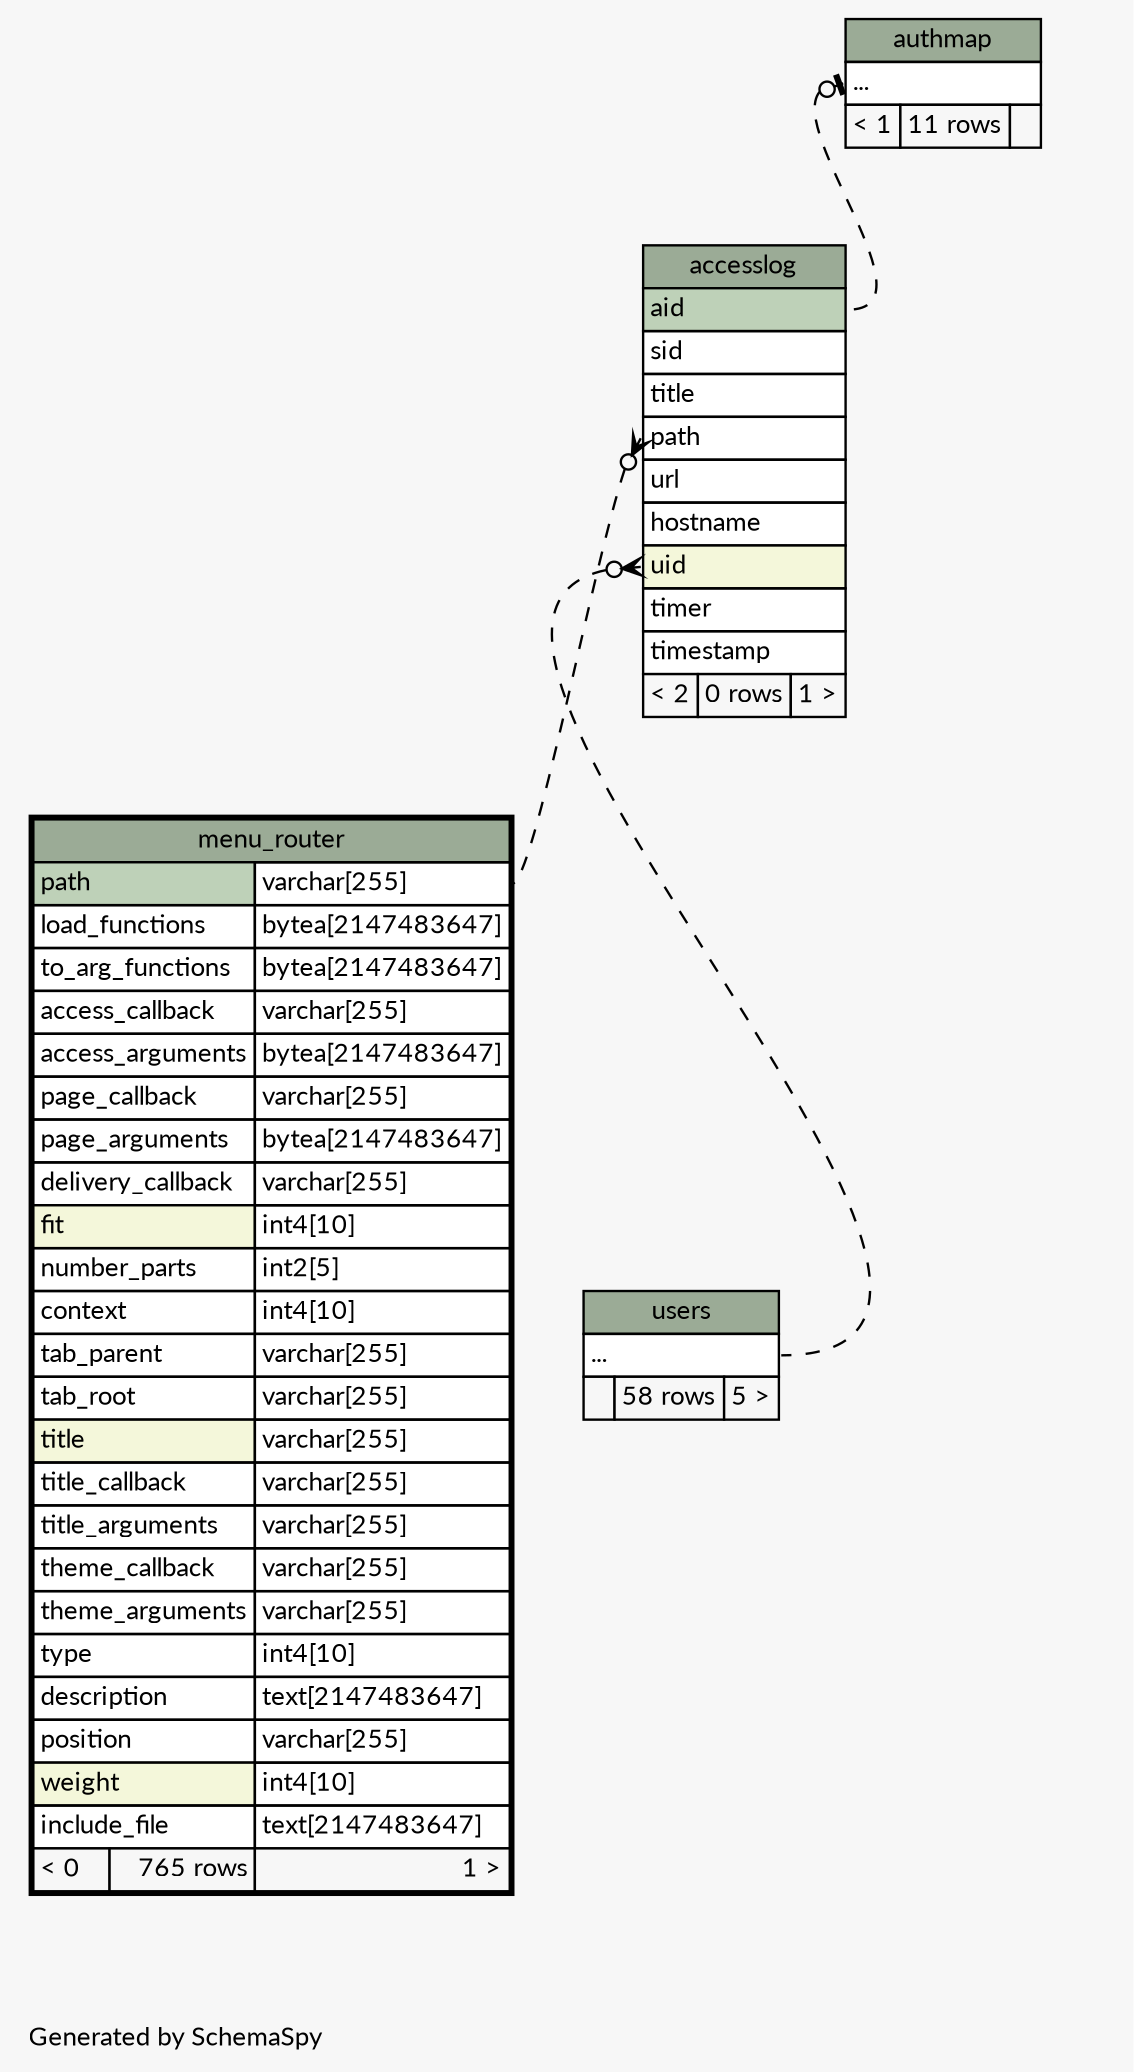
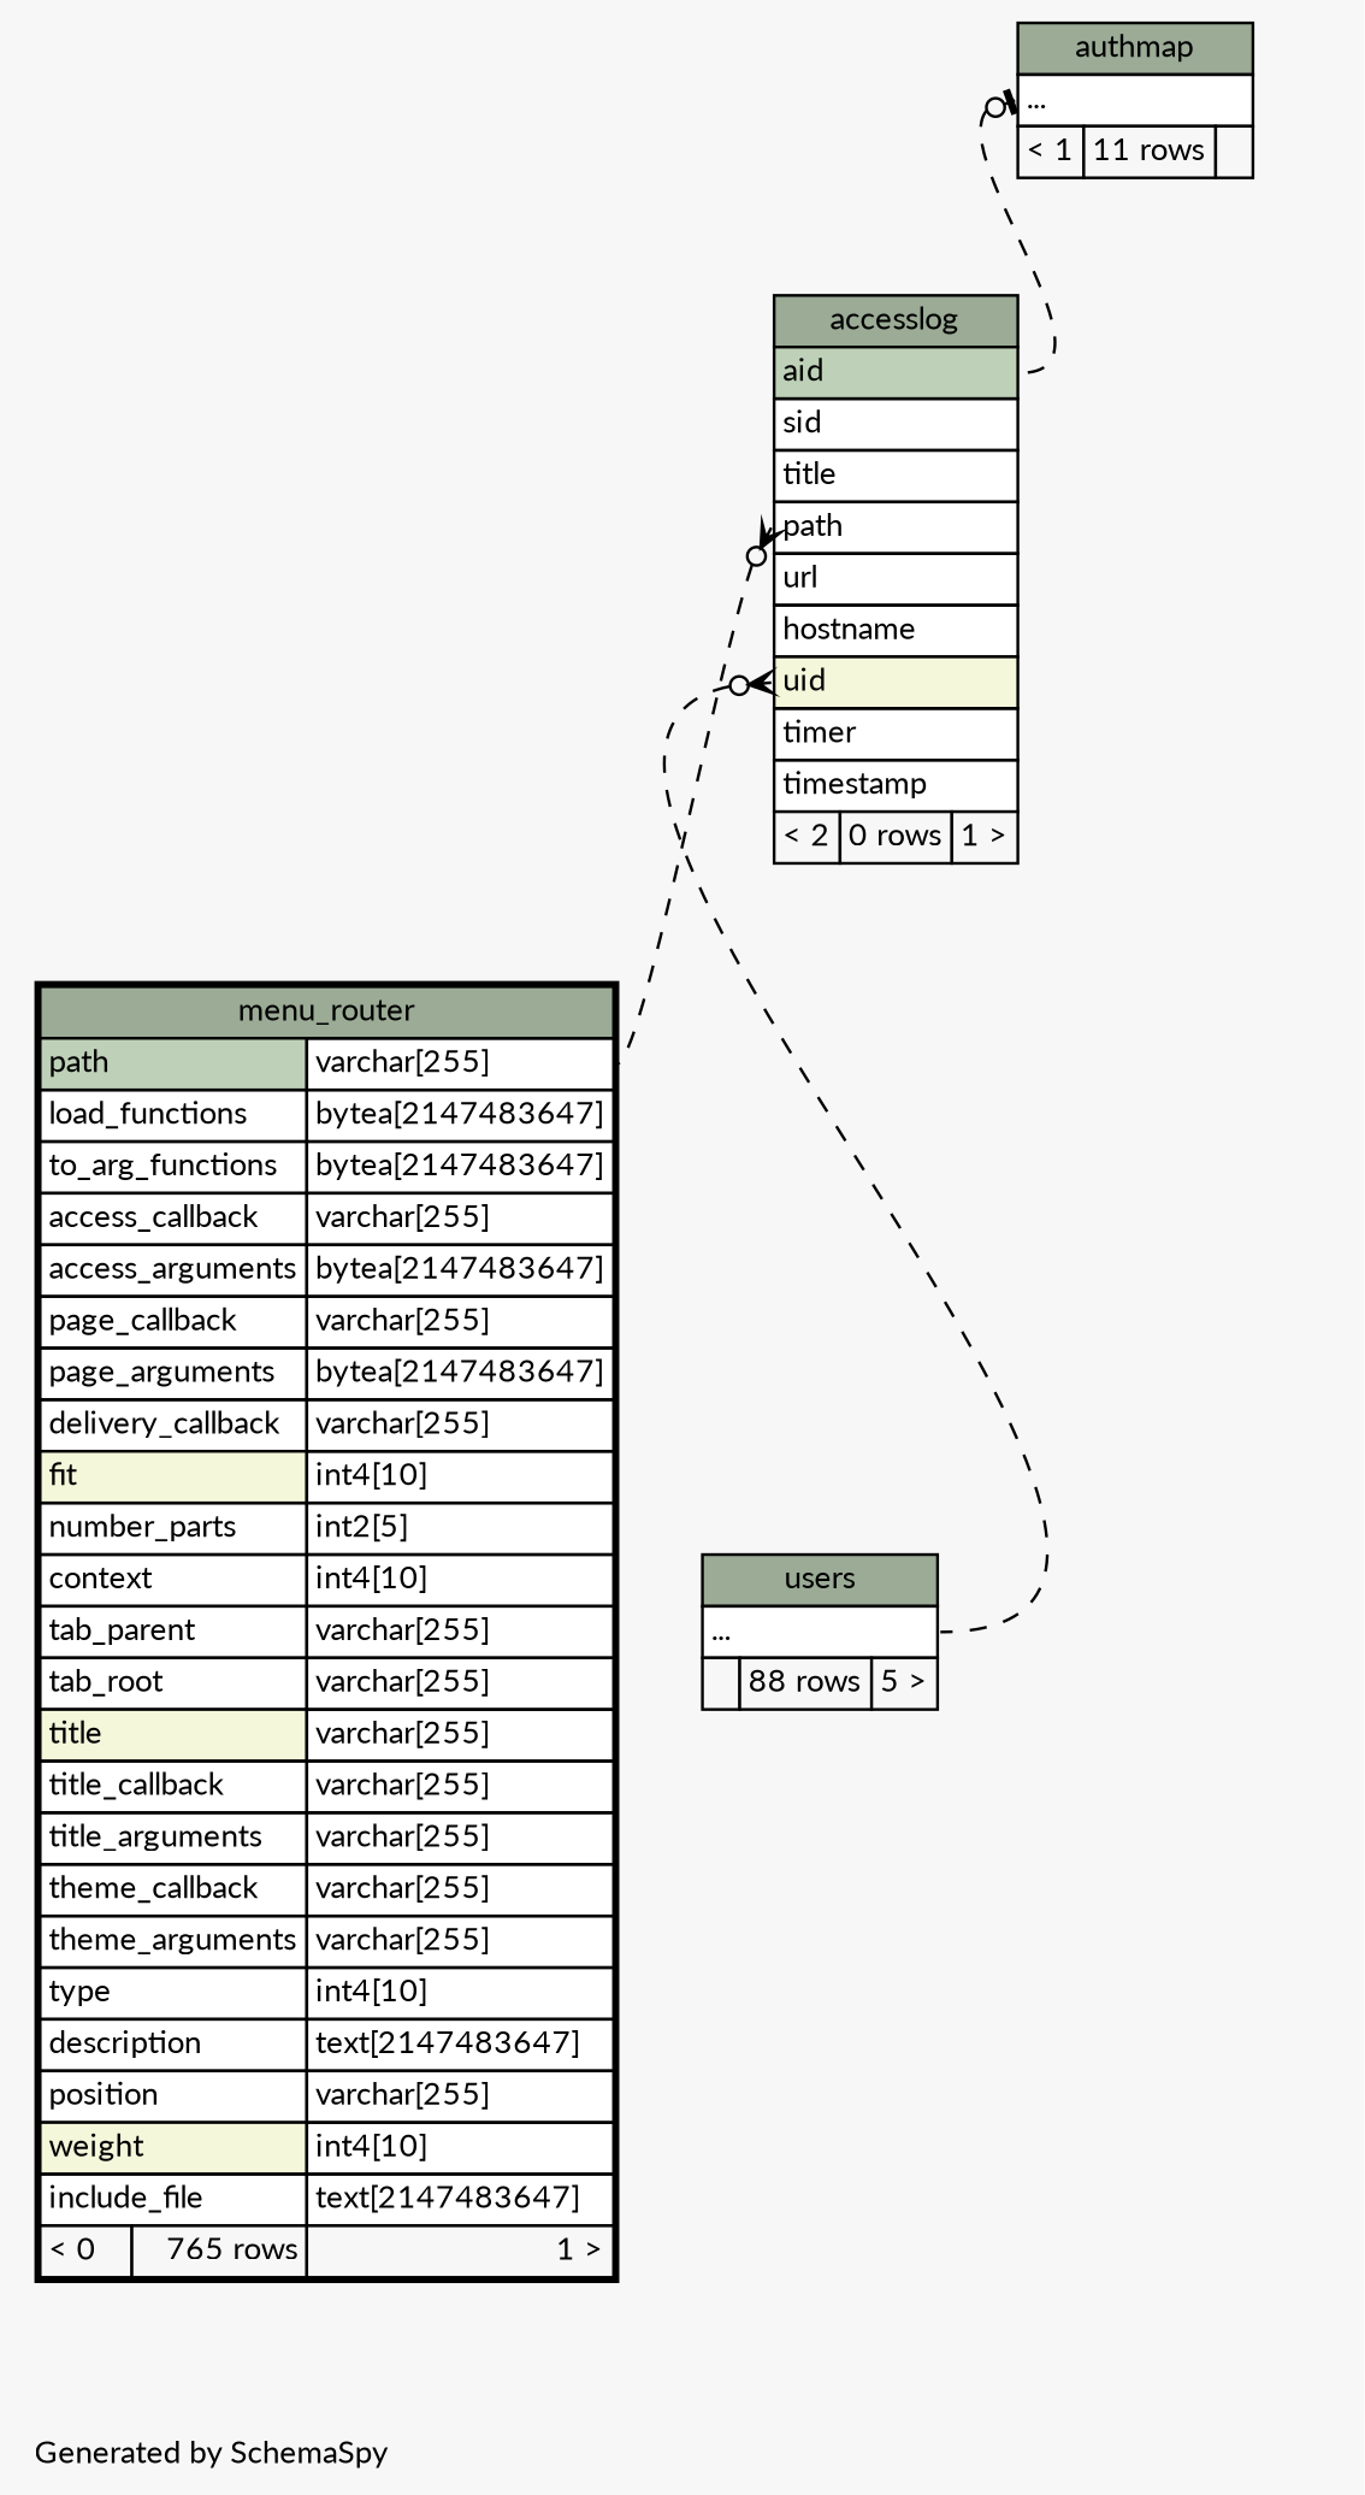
  digraph {
    bgcolor="#f7f7f7"
    fontname=Lato
    fontsize=11
    label="\nGenerated by SchemaSpy"
    labeljust=l
    nodesep=0.18
    rankdir=TB
    ranksep=0.46
    node [fontname=Lato fontsize=11 shape=plaintext]
    edge [arrowhead=none arrowsize=0.8 arrowtail=crowodot dir=back fontname=Lato style=dashed]
    n1 [label=<     <TABLE BORDER="0" CELLBORDER="1" CELLSPACING="0" BGCOLOR="#ffffff">       <TR><TD COLSPAN="3" BGCOLOR="#9bab96" ALIGN="CENTER">accesslog</TD></TR>       <TR><TD PORT="aid" COLSPAN="3" BGCOLOR="#bed1b8" ALIGN="LEFT">aid</TD></TR>       <TR><TD PORT="sid" COLSPAN="3" ALIGN="LEFT">sid</TD></TR>       <TR><TD PORT="title" COLSPAN="3" ALIGN="LEFT">title</TD></TR>       <TR><TD PORT="path" COLSPAN="3" ALIGN="LEFT">path</TD></TR>       <TR><TD PORT="url" COLSPAN="3" ALIGN="LEFT">url</TD></TR>       <TR><TD PORT="hostname" COLSPAN="3" ALIGN="LEFT">hostname</TD></TR>       <TR><TD PORT="uid" COLSPAN="3" BGCOLOR="#f4f7da" ALIGN="LEFT">uid</TD></TR>       <TR><TD PORT="timer" COLSPAN="3" ALIGN="LEFT">timer</TD></TR>       <TR><TD PORT="timestamp" COLSPAN="3" ALIGN="LEFT">timestamp</TD></TR>       <TR><TD ALIGN="LEFT" BGCOLOR="#f7f7f7">&lt; 2</TD><TD ALIGN="RIGHT" BGCOLOR="#f7f7f7">0 rows</TD><TD ALIGN="RIGHT" BGCOLOR="#f7f7f7">1 &gt;</TD></TR>     </TABLE>>]
    n2 [label=<     <TABLE BORDER="2" CELLBORDER="1" CELLSPACING="0" BGCOLOR="#ffffff">       <TR><TD COLSPAN="3" BGCOLOR="#9bab96" ALIGN="CENTER">menu_router</TD></TR>       <TR><TD PORT="path" COLSPAN="2" BGCOLOR="#bed1b8" ALIGN="LEFT">path</TD><TD PORT="path.type" ALIGN="LEFT">varchar[255]</TD></TR>       <TR><TD PORT="load_functions" COLSPAN="2" ALIGN="LEFT">load_functions</TD><TD PORT="load_functions.type" ALIGN="LEFT">bytea[2147483647]</TD></TR>       <TR><TD PORT="to_arg_functions" COLSPAN="2" ALIGN="LEFT">to_arg_functions</TD><TD PORT="to_arg_functions.type" ALIGN="LEFT">bytea[2147483647]</TD></TR>       <TR><TD PORT="access_callback" COLSPAN="2" ALIGN="LEFT">access_callback</TD><TD PORT="access_callback.type" ALIGN="LEFT">varchar[255]</TD></TR>       <TR><TD PORT="access_arguments" COLSPAN="2" ALIGN="LEFT">access_arguments</TD><TD PORT="access_arguments.type" ALIGN="LEFT">bytea[2147483647]</TD></TR>       <TR><TD PORT="page_callback" COLSPAN="2" ALIGN="LEFT">page_callback</TD><TD PORT="page_callback.type" ALIGN="LEFT">varchar[255]</TD></TR>       <TR><TD PORT="page_arguments" COLSPAN="2" ALIGN="LEFT">page_arguments</TD><TD PORT="page_arguments.type" ALIGN="LEFT">bytea[2147483647]</TD></TR>       <TR><TD PORT="delivery_callback" COLSPAN="2" ALIGN="LEFT">delivery_callback</TD><TD PORT="delivery_callback.type" ALIGN="LEFT">varchar[255]</TD></TR>       <TR><TD PORT="fit" COLSPAN="2" BGCOLOR="#f4f7da" ALIGN="LEFT">fit</TD><TD PORT="fit.type" ALIGN="LEFT">int4[10]</TD></TR>       <TR><TD PORT="number_parts" COLSPAN="2" ALIGN="LEFT">number_parts</TD><TD PORT="number_parts.type" ALIGN="LEFT">int2[5]</TD></TR>       <TR><TD PORT="context" COLSPAN="2" ALIGN="LEFT">context</TD><TD PORT="context.type" ALIGN="LEFT">int4[10]</TD></TR>       <TR><TD PORT="tab_parent" COLSPAN="2" ALIGN="LEFT">tab_parent</TD><TD PORT="tab_parent.type" ALIGN="LEFT">varchar[255]</TD></TR>       <TR><TD PORT="tab_root" COLSPAN="2" ALIGN="LEFT">tab_root</TD><TD PORT="tab_root.type" ALIGN="LEFT">varchar[255]</TD></TR>       <TR><TD PORT="title" COLSPAN="2" BGCOLOR="#f4f7da" ALIGN="LEFT">title</TD><TD PORT="title.type" ALIGN="LEFT">varchar[255]</TD></TR>       <TR><TD PORT="title_callback" COLSPAN="2" ALIGN="LEFT">title_callback</TD><TD PORT="title_callback.type" ALIGN="LEFT">varchar[255]</TD></TR>       <TR><TD PORT="title_arguments" COLSPAN="2" ALIGN="LEFT">title_arguments</TD><TD PORT="title_arguments.type" ALIGN="LEFT">varchar[255]</TD></TR>       <TR><TD PORT="theme_callback" COLSPAN="2" ALIGN="LEFT">theme_callback</TD><TD PORT="theme_callback.type" ALIGN="LEFT">varchar[255]</TD></TR>       <TR><TD PORT="theme_arguments" COLSPAN="2" ALIGN="LEFT">theme_arguments</TD><TD PORT="theme_arguments.type" ALIGN="LEFT">varchar[255]</TD></TR>       <TR><TD PORT="type" COLSPAN="2" ALIGN="LEFT">type</TD><TD PORT="type.type" ALIGN="LEFT">int4[10]</TD></TR>       <TR><TD PORT="description" COLSPAN="2" ALIGN="LEFT">description</TD><TD PORT="description.type" ALIGN="LEFT">text[2147483647]</TD></TR>       <TR><TD PORT="position" COLSPAN="2" ALIGN="LEFT">position</TD><TD PORT="position.type" ALIGN="LEFT">varchar[255]</TD></TR>       <TR><TD PORT="weight" COLSPAN="2" BGCOLOR="#f4f7da" ALIGN="LEFT">weight</TD><TD PORT="weight.type" ALIGN="LEFT">int4[10]</TD></TR>       <TR><TD PORT="include_file" COLSPAN="2" ALIGN="LEFT">include_file</TD><TD PORT="include_file.type" ALIGN="LEFT">text[2147483647]</TD></TR>       <TR><TD ALIGN="LEFT" BGCOLOR="#f7f7f7">&lt; 0</TD><TD ALIGN="RIGHT" BGCOLOR="#f7f7f7">765 rows</TD><TD ALIGN="RIGHT" BGCOLOR="#f7f7f7">1 &gt;</TD></TR>     </TABLE>>]
-   n3 [label=<     <TABLE BORDER="0" CELLBORDER="1" CELLSPACING="0" BGCOLOR="#ffffff">       <TR><TD COLSPAN="3" BGCOLOR="#9bab96" ALIGN="CENTER">users</TD></TR>       <TR><TD PORT="elipses" COLSPAN="3" ALIGN="LEFT">...</TD></TR>       <TR><TD ALIGN="LEFT" BGCOLOR="#f7f7f7">  </TD><TD ALIGN="RIGHT" BGCOLOR="#f7f7f7">58 rows</TD><TD ALIGN="RIGHT" BGCOLOR="#f7f7f7">5 &gt;</TD></TR>     </TABLE>>]
+   n3 [label=<     <TABLE BORDER="0" CELLBORDER="1" CELLSPACING="0" BGCOLOR="#ffffff">       <TR><TD COLSPAN="3" BGCOLOR="#9bab96" ALIGN="CENTER">users</TD></TR>       <TR><TD PORT="elipses" COLSPAN="3" ALIGN="LEFT">...</TD></TR>       <TR><TD ALIGN="LEFT" BGCOLOR="#f7f7f7">  </TD><TD ALIGN="RIGHT" BGCOLOR="#f7f7f7">88 rows</TD><TD ALIGN="RIGHT" BGCOLOR="#f7f7f7">5 &gt;</TD></TR>     </TABLE>>]
    n4 [label=<     <TABLE BORDER="0" CELLBORDER="1" CELLSPACING="0" BGCOLOR="#ffffff">       <TR><TD COLSPAN="3" BGCOLOR="#9bab96" ALIGN="CENTER">authmap</TD></TR>       <TR><TD PORT="elipses" COLSPAN="3" ALIGN="LEFT">...</TD></TR>       <TR><TD ALIGN="LEFT" BGCOLOR="#f7f7f7">&lt; 1</TD><TD ALIGN="RIGHT" BGCOLOR="#f7f7f7">11 rows</TD><TD ALIGN="RIGHT" BGCOLOR="#f7f7f7">  </TD></TR>     </TABLE>>]
    n1 -> n2 [headport="path.type:e" tailport="path:w"]
    n1 -> n3 [headport="elipses:e" tailport="uid:w"]
    n4 -> n1 [arrowtail=teeodot headport="aid:e" tailport="elipses:w"]
  }
